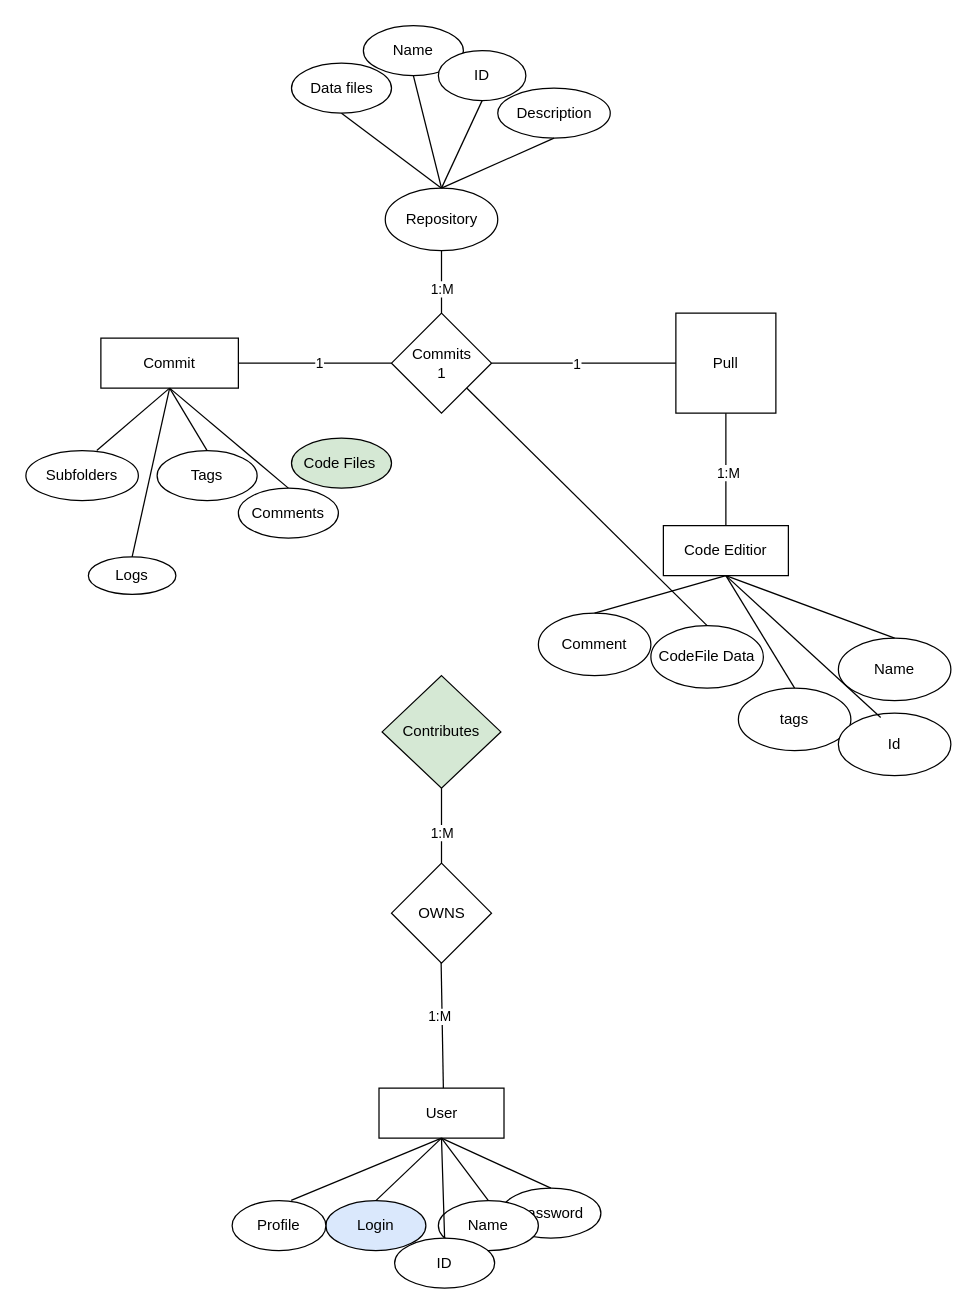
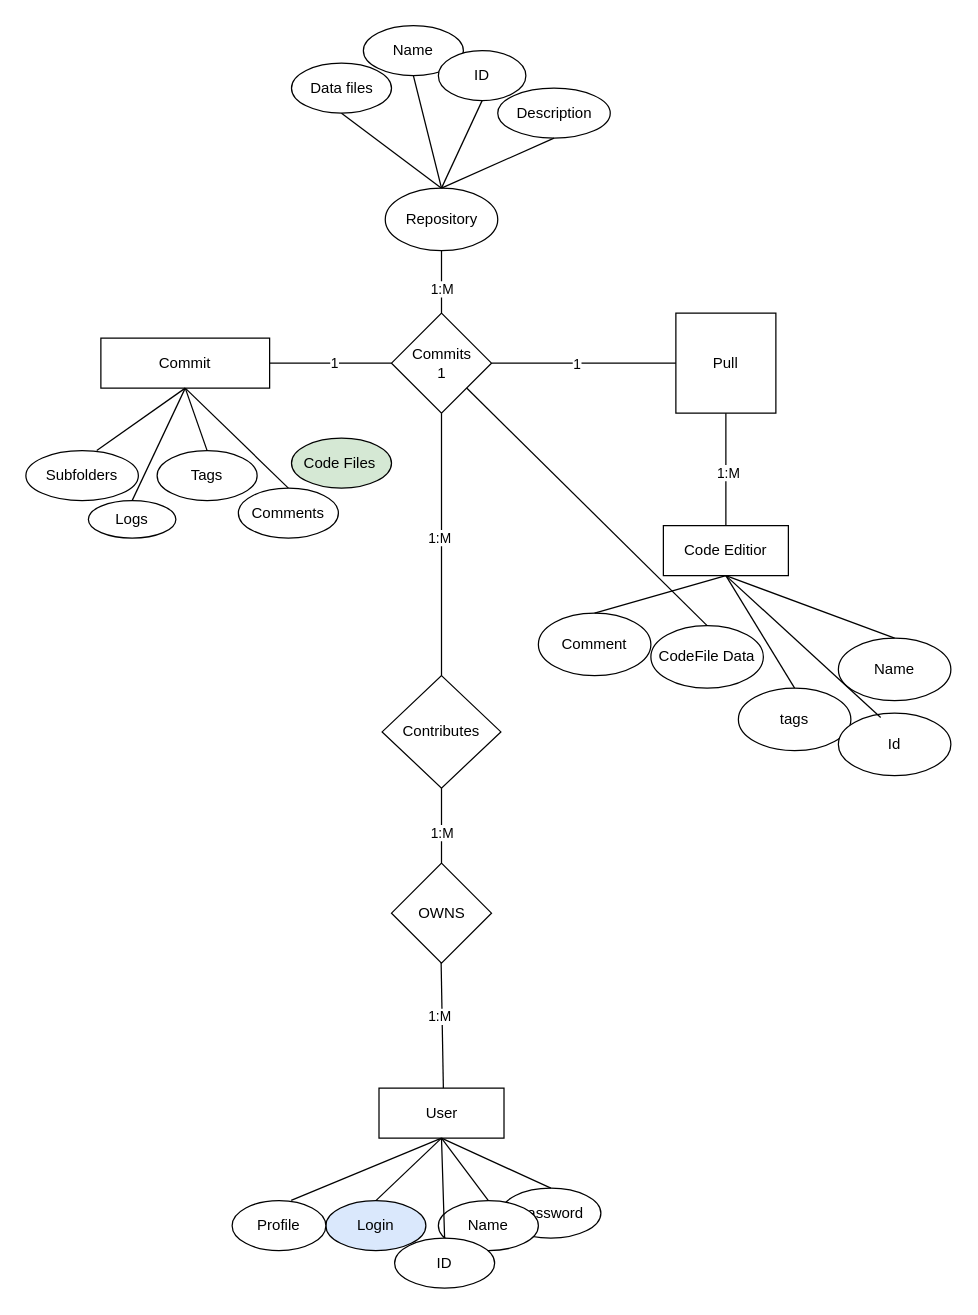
  <mxCell id="0" />
  <mxCell id="1" parent="0" />
  <mxCell id="2" value="Repository" style="ellipse;whiteSpace=wrap;html=1;" vertex="1" parent="1"><mxGeometry x="307.5" y="150" width="90" height="50" as="geometry" /></mxCell>
  <mxCell id="3" value="Name" style="ellipse;whiteSpace=wrap;html=1;" vertex="1" parent="1"><mxGeometry x="290" width="80" height="40" as="geometry" y="20" /></mxCell>
  <mxCell id="4" value="ID" style="ellipse;whiteSpace=wrap;html=1;" vertex="1" parent="1"><mxGeometry x="350" y="40" width="70" height="40" as="geometry" /></mxCell>
  <mxCell id="5" value="Description" style="ellipse;whiteSpace=wrap;html=1;" vertex="1" parent="1"><mxGeometry x="397.5" y="70" width="90" height="40" as="geometry" /></mxCell>
  <mxCell id="6" value="Data files" style="ellipse;whiteSpace=wrap;html=1;" vertex="1" parent="1"><mxGeometry x="232.5" y="50" width="80" height="40" as="geometry" /></mxCell>
  <mxCell id="7" value="" style="endArrow=none;html=1;rounded=0;exitX=0.5;exitY=1;exitDx=0;exitDy=0;entryX=0.5;entryY=0;entryDx=0;entryDy=0;" edge="1" parent="1" source="6" target="2"><mxGeometry width="50" height="50" relative="1" as="geometry"><mxPoint x="500" y="330" as="sourcePoint" /><mxPoint x="550" y="280" as="targetPoint" /></mxGeometry></mxCell>
  <mxCell id="8" value="" style="endArrow=none;html=1;rounded=0;exitX=0.5;exitY=1;exitDx=0;exitDy=0;entryX=0.5;entryY=0;entryDx=0;entryDy=0;" edge="1" parent="1" source="3" target="2"><mxGeometry width="50" height="50" relative="1" as="geometry"><mxPoint x="500" y="330" as="sourcePoint" /><mxPoint x="550" y="280" as="targetPoint" /></mxGeometry></mxCell>
  <mxCell id="9" value="" style="endArrow=none;html=1;rounded=0;entryX=0.5;entryY=1;entryDx=0;entryDy=0;exitX=0.5;exitY=0;exitDx=0;exitDy=0;" edge="1" parent="1" source="2" target="5"><mxGeometry width="50" height="50" relative="1" as="geometry"><mxPoint x="500" y="330" as="sourcePoint" /><mxPoint x="600" y="190" as="targetPoint" /></mxGeometry></mxCell>
  <mxCell id="10" value="" style="endArrow=none;html=1;rounded=0;entryX=0.5;entryY=1;entryDx=0;entryDy=0;exitX=0.5;exitY=0;exitDx=0;exitDy=0;" edge="1" parent="1" source="2" target="4"><mxGeometry width="50" height="50" relative="1" as="geometry"><mxPoint x="500" y="330" as="sourcePoint" /><mxPoint x="550" y="280" as="targetPoint" /></mxGeometry></mxCell>
  <mxCell id="11" value="Commits&lt;div&gt;1&lt;/div&gt;" style="rhombus;whiteSpace=wrap;html=1;" vertex="1" parent="1"><mxGeometry x="312.5" y="250" width="80" height="80" as="geometry" /></mxCell>
  <mxCell id="12" value="" style="endArrow=none;html=1;rounded=0;exitX=0.5;exitY=1;exitDx=0;exitDy=0;entryX=0.5;entryY=0;entryDx=0;entryDy=0;fontSize=13;" edge="1" parent="1" source="2" target="11"><mxGeometry width="50" height="50" relative="1" as="geometry"><mxPoint x="500" y="330" as="sourcePoint" /><mxPoint x="550" y="280" as="targetPoint" /></mxGeometry></mxCell>
  <mxCell id="13" value="1:M" style="edgeLabel;html=1;align=center;verticalAlign=middle;resizable=0;points=[];" vertex="1" connectable="0" parent="12"><mxGeometry x="-0.228" y="-4" relative="1" as="geometry"><mxPoint x="4" y="11" as="offset" /></mxGeometry></mxCell>
- <mxCell id="14" value="Commit" style="rounded=0;whiteSpace=wrap;html=1;" vertex="1" parent="1"><mxGeometry x="80" y="270" width="110" height="40" as="geometry" /></mxCell>
+ <mxCell id="14" value="Commit" style="rounded=0;whiteSpace=wrap;html=1;" vertex="1" parent="1"><mxGeometry x="80" y="270" width="135" height="40" as="geometry" /></mxCell>
  <mxCell id="15" value="Tags" style="ellipse;whiteSpace=wrap;html=1;" vertex="1" parent="1"><mxGeometry x="125" y="360" width="80" height="40" as="geometry" /></mxCell>
  <mxCell id="16" value="Comments" style="ellipse;whiteSpace=wrap;html=1;" vertex="1" parent="1"><mxGeometry x="190" y="390" width="80" height="40" as="geometry" /></mxCell>
- <mxCell id="17" value="Logs" style="ellipse;whiteSpace=wrap;html=1;" vertex="1" parent="1"><mxGeometry x="70" y="445" width="70" height="30" as="geometry" /></mxCell>
+ <mxCell id="17" value="Logs" style="ellipse;whiteSpace=wrap;html=1;" vertex="1" parent="1"><mxGeometry x="70" y="400" width="70" height="30" as="geometry" /></mxCell>
  <mxCell id="18" value="Code Files&amp;nbsp;" style="ellipse;whiteSpace=wrap;html=1;fillColor=#d5e8d4;" vertex="1" parent="1"><mxGeometry x="232.5" y="350" width="80" height="40" as="geometry" /></mxCell>
  <mxCell id="19" value="Subfolders" style="ellipse;whiteSpace=wrap;html=1;" vertex="1" parent="1"><mxGeometry x="20" y="360" width="90" height="40" as="geometry" /></mxCell>
  <mxCell id="20" value="" style="endArrow=none;html=1;rounded=0;exitX=0.63;exitY=-0.004;exitDx=0;exitDy=0;exitPerimeter=0;entryX=0.5;entryY=1;entryDx=0;entryDy=0;" edge="1" parent="1" source="19" target="14"><mxGeometry width="50" height="50" relative="1" as="geometry"><mxPoint x="500" y="530" as="sourcePoint" /><mxPoint x="550" y="480" as="targetPoint" /></mxGeometry></mxCell>
  <mxCell id="21" value="" style="endArrow=none;html=1;rounded=0;exitX=0.5;exitY=0;exitDx=0;exitDy=0;entryX=0.5;entryY=1;entryDx=0;entryDy=0;" edge="1" parent="1" source="17" target="14"><mxGeometry width="50" height="50" relative="1" as="geometry"><mxPoint x="500" y="530" as="sourcePoint" /><mxPoint x="450" y="550" as="targetPoint" /></mxGeometry></mxCell>
  <mxCell id="22" value="" style="endArrow=none;html=1;rounded=0;exitX=0.5;exitY=0;exitDx=0;exitDy=0;entryX=0.5;entryY=1;entryDx=0;entryDy=0;" edge="1" parent="1" source="15" target="14"><mxGeometry width="50" height="50" relative="1" as="geometry"><mxPoint x="500" y="530" as="sourcePoint" /><mxPoint x="460" y="540" as="targetPoint" /></mxGeometry></mxCell>
  <mxCell id="23" value="" style="endArrow=none;html=1;rounded=0;exitX=0.5;exitY=0;exitDx=0;exitDy=0;entryX=0.5;entryY=1;entryDx=0;entryDy=0;" edge="1" parent="1" source="16" target="14"><mxGeometry width="50" height="50" relative="1" as="geometry"><mxPoint x="500" y="530" as="sourcePoint" /><mxPoint x="460" y="540" as="targetPoint" /></mxGeometry></mxCell>
  <mxCell id="24" value="" style="endArrow=none;html=1;rounded=0;exitX=0;exitY=0.5;exitDx=0;exitDy=0;" edge="1" parent="1" source="11" target="14"><mxGeometry width="50" height="50" relative="1" as="geometry"><mxPoint x="830" y="340" as="sourcePoint" /><mxPoint x="880" y="290" as="targetPoint" /></mxGeometry></mxCell>
  <mxCell id="25" value="1" style="edgeLabel;html=1;align=center;verticalAlign=middle;resizable=0;points=[];" vertex="1" connectable="0" parent="24"><mxGeometry x="-0.069" y="-1" relative="1" as="geometry"><mxPoint x="-1" as="offset" /></mxGeometry></mxCell>
  <mxCell id="26" value="User" style="rounded=0;whiteSpace=wrap;html=1;" vertex="1" parent="1"><mxGeometry x="302.5" y="870" width="100" height="40" as="geometry" /></mxCell>
  <mxCell id="27" value="Login" style="ellipse;whiteSpace=wrap;html=1;fillColor=#dae8fc;" vertex="1" parent="1"><mxGeometry x="260" y="960" width="80" height="40" as="geometry" /></mxCell>
  <mxCell id="28" value="Password" style="ellipse;whiteSpace=wrap;html=1;" vertex="1" parent="1"><mxGeometry x="400" y="950" width="80" height="40" as="geometry" /></mxCell>
  <mxCell id="29" value="Name" style="ellipse;whiteSpace=wrap;html=1;" vertex="1" parent="1"><mxGeometry x="350" y="960" width="80" height="40" as="geometry" /></mxCell>
  <mxCell id="30" value="ID" style="ellipse;whiteSpace=wrap;html=1;" vertex="1" parent="1"><mxGeometry x="315" y="990" width="80" height="40" as="geometry" /></mxCell>
  <mxCell id="31" value="Profile" style="ellipse;whiteSpace=wrap;html=1;" vertex="1" parent="1"><mxGeometry x="185" y="960" width="75" height="40" as="geometry" /></mxCell>
  <mxCell id="32" value="" style="endArrow=none;html=1;rounded=0;exitX=0.63;exitY=-0.004;exitDx=0;exitDy=0;exitPerimeter=0;entryX=0.5;entryY=1;entryDx=0;entryDy=0;" edge="1" parent="1" source="31" target="26"><mxGeometry width="50" height="50" relative="1" as="geometry"><mxPoint x="510" y="540" as="sourcePoint" /><mxPoint x="560" y="490" as="targetPoint" /></mxGeometry></mxCell>
  <mxCell id="33" value="" style="endArrow=none;html=1;rounded=0;exitX=0.5;exitY=0;exitDx=0;exitDy=0;entryX=0.5;entryY=1;entryDx=0;entryDy=0;" edge="1" parent="1" source="29" target="26"><mxGeometry width="50" height="50" relative="1" as="geometry"><mxPoint x="510" y="540" as="sourcePoint" /><mxPoint x="460" y="560" as="targetPoint" /></mxGeometry></mxCell>
  <mxCell id="34" value="" style="endArrow=none;html=1;rounded=0;exitX=0.5;exitY=0;exitDx=0;exitDy=0;entryX=0.5;entryY=1;entryDx=0;entryDy=0;" edge="1" parent="1" source="27" target="26"><mxGeometry width="50" height="50" relative="1" as="geometry"><mxPoint x="510" y="540" as="sourcePoint" /><mxPoint x="470" y="550" as="targetPoint" /></mxGeometry></mxCell>
  <mxCell id="35" value="" style="endArrow=none;html=1;rounded=0;exitX=0.5;exitY=0;exitDx=0;exitDy=0;entryX=0.5;entryY=1;entryDx=0;entryDy=0;" edge="1" parent="1" source="28" target="26"><mxGeometry width="50" height="50" relative="1" as="geometry"><mxPoint x="510" y="540" as="sourcePoint" /><mxPoint x="470" y="550" as="targetPoint" /></mxGeometry></mxCell>
  <mxCell id="36" value="" style="endArrow=none;html=1;rounded=0;exitX=0.5;exitY=0;exitDx=0;exitDy=0;entryX=0.5;entryY=1;entryDx=0;entryDy=0;" edge="1" parent="1" source="30" target="26"><mxGeometry width="50" height="50" relative="1" as="geometry"><mxPoint x="510" y="540" as="sourcePoint" /><mxPoint x="330" y="430" as="targetPoint" /></mxGeometry></mxCell>
+ <mxCell id="37" value="" style="endArrow=none;html=1;rounded=0;exitX=0.5;exitY=1;exitDx=0;exitDy=0;entryX=0.5;entryY=0;entryDx=0;entryDy=0;" edge="1" parent="1" source="11" target="42"><mxGeometry width="50" height="50" relative="1" as="geometry"><mxPoint x="340" y="440" as="sourcePoint" /><mxPoint x="501" y="307" as="targetPoint" /></mxGeometry></mxCell>
+ <mxCell id="38" value="1:M" style="edgeLabel;html=1;align=center;verticalAlign=middle;resizable=0;points=[];" vertex="1" connectable="0" parent="37"><mxGeometry x="-0.06" y="-2" relative="1" as="geometry"><mxPoint as="offset" /></mxGeometry></mxCell>
  <mxCell id="39" value="OWNS" style="rhombus;whiteSpace=wrap;html=1;" vertex="1" parent="1"><mxGeometry x="312.5" y="690" width="80" height="80" as="geometry" /></mxCell>
  <mxCell id="40" value="" style="endArrow=none;html=1;rounded=0;exitX=0.5;exitY=0;exitDx=0;exitDy=0;" edge="1" parent="1"><mxGeometry width="50" height="50" relative="1" as="geometry"><mxPoint x="354" y="870" as="sourcePoint" /><mxPoint x="352.202" y="769.298" as="targetPoint" /></mxGeometry></mxCell>
  <mxCell id="41" value="1:M" style="edgeLabel;html=1;align=center;verticalAlign=middle;resizable=0;points=[];" vertex="1" connectable="0" parent="40"><mxGeometry x="0.148" y="2" relative="1" as="geometry"><mxPoint as="offset" /></mxGeometry></mxCell>
- <mxCell id="42" value="Contributes" style="rhombus;whiteSpace=wrap;html=1;fillColor=#d5e8d4;" vertex="1" parent="1"><mxGeometry x="305" y="540" width="95" height="90" as="geometry" /></mxCell>
+ <mxCell id="42" value="Contributes" style="rhombus;whiteSpace=wrap;html=1;" vertex="1" parent="1"><mxGeometry x="305" y="540" width="95" height="90" as="geometry" /></mxCell>
  <mxCell id="43" value="" style="endArrow=none;html=1;rounded=0;exitX=0.5;exitY=1;exitDx=0;exitDy=0;entryX=0.5;entryY=0;entryDx=0;entryDy=0;" edge="1" parent="1" source="42" target="39"><mxGeometry width="50" height="50" relative="1" as="geometry"><mxPoint x="340" y="420" as="sourcePoint" /><mxPoint x="390" y="370" as="targetPoint" /></mxGeometry></mxCell>
  <mxCell id="44" value="1:M" style="edgeLabel;html=1;align=center;verticalAlign=middle;resizable=0;points=[];" vertex="1" connectable="0" parent="43"><mxGeometry x="0.175" relative="1" as="geometry"><mxPoint as="offset" /></mxGeometry></mxCell>
  <mxCell id="45" value="Pull" style="whiteSpace=wrap;html=1;rounded=0;" vertex="1" parent="1"><mxGeometry x="540" y="250" width="80" height="80" as="geometry" /></mxCell>
  <mxCell id="46" value="" style="endArrow=none;html=1;rounded=0;exitX=1;exitY=0.5;exitDx=0;exitDy=0;entryX=0;entryY=0.5;entryDx=0;entryDy=0;" edge="1" parent="1" source="11" target="45"><mxGeometry width="50" height="50" relative="1" as="geometry"><mxPoint x="340" y="420" as="sourcePoint" /><mxPoint x="390" y="370" as="targetPoint" /></mxGeometry></mxCell>
  <mxCell id="47" value="1" style="edgeLabel;html=1;align=center;verticalAlign=middle;resizable=0;points=[];" vertex="1" connectable="0" parent="46"><mxGeometry x="-0.066" y="4" relative="1" as="geometry"><mxPoint x="-1" y="4" as="offset" /></mxGeometry></mxCell>
  <mxCell id="48" value="Code Editior" style="rounded=0;whiteSpace=wrap;html=1;" vertex="1" parent="1"><mxGeometry x="530" y="420" width="100" height="40" as="geometry" /></mxCell>
  <mxCell id="49" value="" style="endArrow=none;html=1;rounded=0;exitX=0.5;exitY=1;exitDx=0;exitDy=0;entryX=0.5;entryY=0;entryDx=0;entryDy=0;" edge="1" parent="1" source="45" target="48"><mxGeometry width="50" height="50" relative="1" as="geometry"><mxPoint x="340" y="420" as="sourcePoint" /><mxPoint x="615" y="390" as="targetPoint" /></mxGeometry></mxCell>
  <mxCell id="50" value="1:M" style="edgeLabel;html=1;align=center;verticalAlign=middle;resizable=0;points=[];" vertex="1" connectable="0" parent="49"><mxGeometry x="0.043" y="1" relative="1" as="geometry"><mxPoint as="offset" /></mxGeometry></mxCell>
  <mxCell id="51" value="CodeFile Data" style="ellipse;whiteSpace=wrap;html=1;" vertex="1" parent="1"><mxGeometry x="520" y="500" width="90" height="50" as="geometry" /></mxCell>
  <mxCell id="52" value="Name" style="ellipse;whiteSpace=wrap;html=1;" vertex="1" parent="1"><mxGeometry x="670" y="510" width="90" height="50" as="geometry" /></mxCell>
  <mxCell id="53" value="tags" style="ellipse;whiteSpace=wrap;html=1;" vertex="1" parent="1"><mxGeometry x="590" y="550" width="90" height="50" as="geometry" /></mxCell>
  <mxCell id="54" value="Comment" style="ellipse;whiteSpace=wrap;html=1;" vertex="1" parent="1"><mxGeometry x="430" y="490" width="90" height="50" as="geometry" /></mxCell>
  <mxCell id="55" value="" style="endArrow=none;html=1;rounded=0;entryX=0.5;entryY=1;entryDx=0;entryDy=0;exitX=0.5;exitY=0;exitDx=0;exitDy=0;" edge="1" parent="1" source="54" target="48"><mxGeometry width="50" height="50" relative="1" as="geometry"><mxPoint x="340" y="420" as="sourcePoint" /><mxPoint x="390" y="370" as="targetPoint" /></mxGeometry></mxCell>
  <mxCell id="56" value="" style="endArrow=none;html=1;rounded=0;exitX=0.5;exitY=0;exitDx=0;exitDy=0;" edge="1" parent="1" source="51" target="11"><mxGeometry width="50" height="50" relative="1" as="geometry"><mxPoint x="340" y="420" as="sourcePoint" /><mxPoint x="390" y="370" as="targetPoint" /></mxGeometry></mxCell>
  <mxCell id="57" value="" style="endArrow=none;html=1;rounded=0;exitX=0.5;exitY=1;exitDx=0;exitDy=0;entryX=0.5;entryY=0;entryDx=0;entryDy=0;" edge="1" parent="1" source="48" target="53"><mxGeometry width="50" height="50" relative="1" as="geometry"><mxPoint x="340" y="700" as="sourcePoint" /><mxPoint x="390" y="650" as="targetPoint" /></mxGeometry></mxCell>
  <mxCell id="58" value="" style="endArrow=none;html=1;rounded=0;entryX=0.5;entryY=1;entryDx=0;entryDy=0;exitX=0.5;exitY=0;exitDx=0;exitDy=0;" edge="1" parent="1" source="52" target="48"><mxGeometry width="50" height="50" relative="1" as="geometry"><mxPoint x="340" y="700" as="sourcePoint" /><mxPoint x="390" y="650" as="targetPoint" /></mxGeometry></mxCell>
  <mxCell id="59" value="Id" style="ellipse;whiteSpace=wrap;html=1;" vertex="1" parent="1"><mxGeometry x="670" y="570" width="90" height="50" as="geometry" /></mxCell>
  <mxCell id="60" value="" style="endArrow=none;html=1;rounded=0;exitX=0.5;exitY=1;exitDx=0;exitDy=0;entryX=0.376;entryY=0.069;entryDx=0;entryDy=0;entryPerimeter=0;" edge="1" parent="1" source="48" target="59"><mxGeometry width="50" height="50" relative="1" as="geometry"><mxPoint x="340" y="560" as="sourcePoint" /><mxPoint x="390" y="510" as="targetPoint" /></mxGeometry></mxCell>
